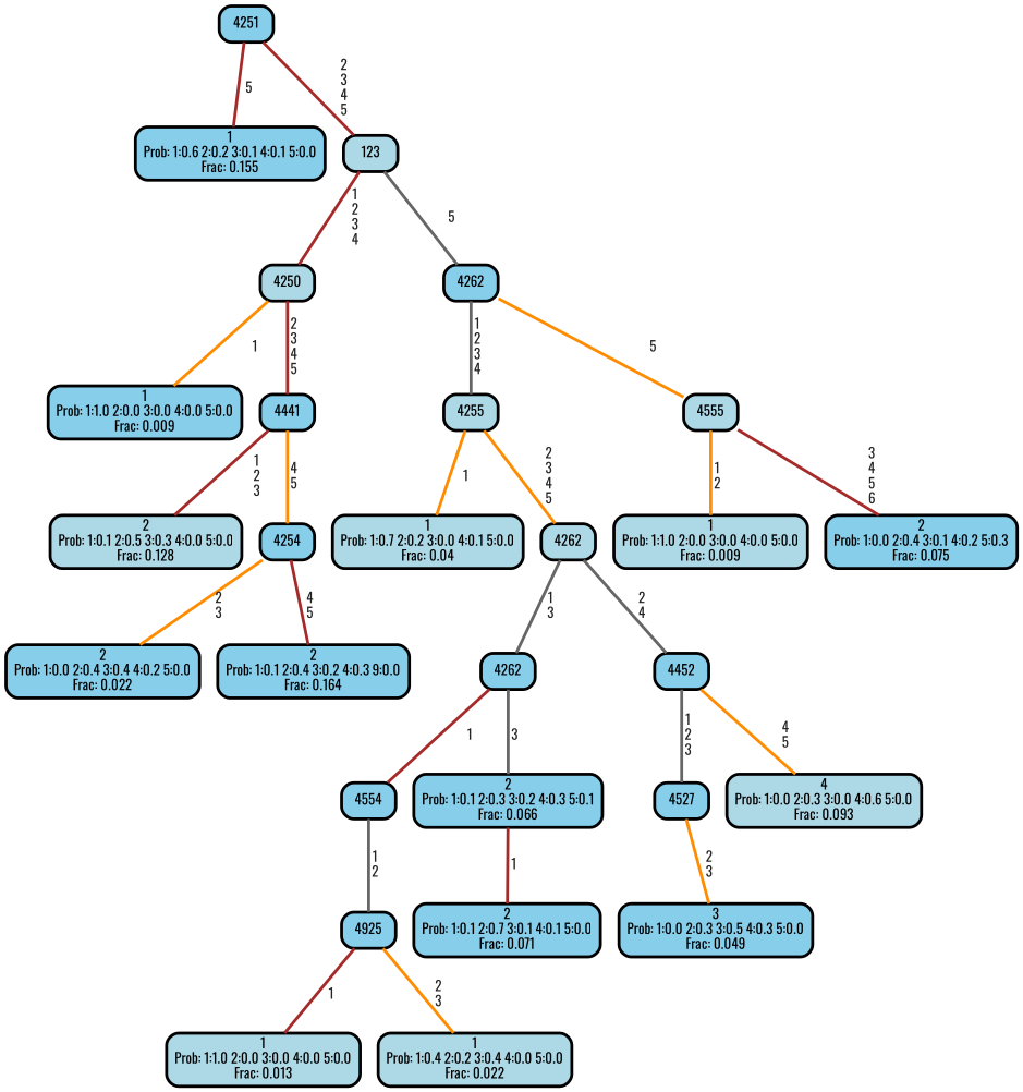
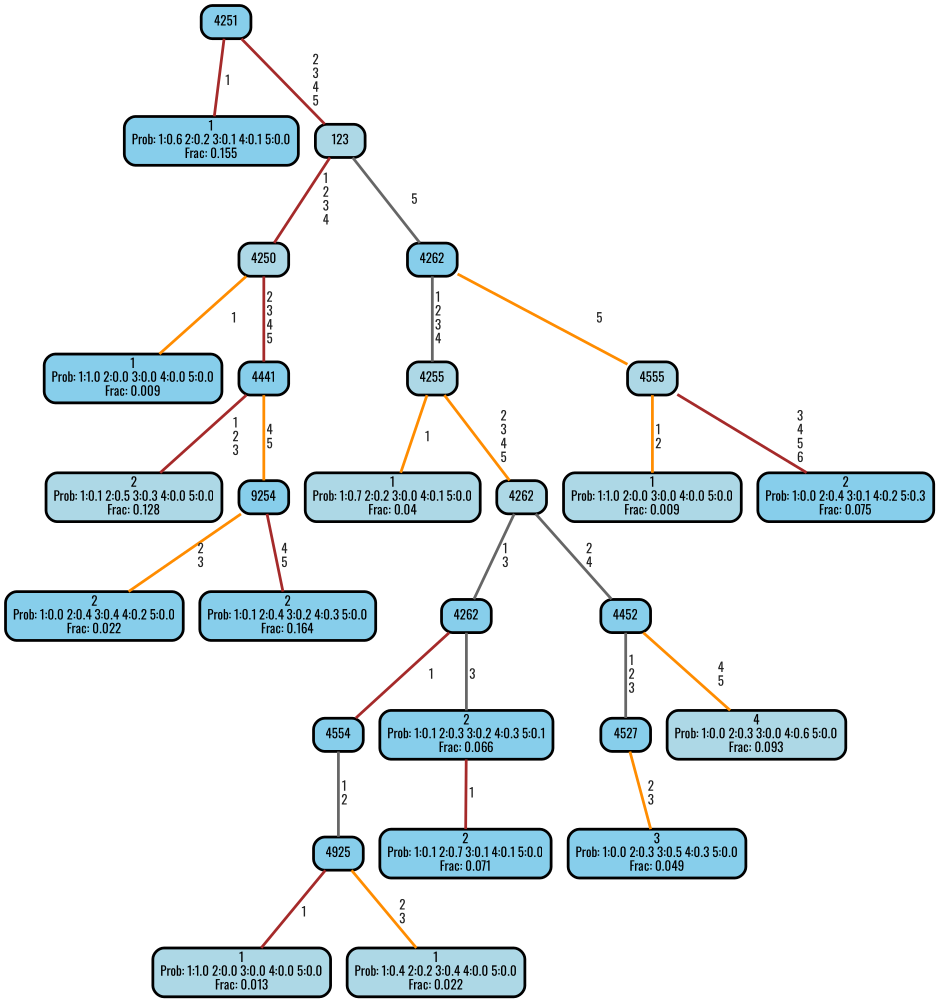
  graph {
    fontname=Oswald
    ranksep="0 equally"
    splines=straight
    node [color=black fillcolor=skyblue fontcolor=black fontname=Oswald penwidth=3 shape=box style="filled, rounded"]
    edge [color=brown fontcolor=grey14 fontname=Oswald fontweight=bold penwidth=3]
    n1 [label="1\nProb: 1:0.6 2:0.2 3:0.1 4:0.1 5:0.0\nFrac: 0.155"]
    n2 [label=4251]
    n3 [fillcolor=lightblue label=123]
    n4 [fillcolor=lightblue label=4250]
    n5 [label=4262]
    n6 [label="1\nProb: 1:1.0 2:0.0 3:0.0 4:0.0 5:0.0\nFrac: 0.009"]
    n7 [label=4441]
    n8 [fillcolor=lightblue label="2\nProb: 1:0.1 2:0.5 3:0.3 4:0.0 5:0.0\nFrac: 0.128"]
-   n9 [label=4254]
+   n9 [label=9254]
    n10 [label="2\nProb: 1:0.0 2:0.4 3:0.4 4:0.2 5:0.0\nFrac: 0.022"]
-   n11 [label="2\nProb: 1:0.1 2:0.4 3:0.2 4:0.3 9:0.0\nFrac: 0.164"]
+   n11 [label="2\nProb: 1:0.1 2:0.4 3:0.2 4:0.3 5:0.0\nFrac: 0.164"]
    n12 [fillcolor=lightblue label=4255]
    n13 [fillcolor=lightblue label=4555]
    n14 [fillcolor=lightblue label="1\nProb: 1:0.7 2:0.2 3:0.0 4:0.1 5:0.0\nFrac: 0.04"]
    n15 [fillcolor=lightblue label=4262]
    n16 [label=4262]
    n17 [label=4452]
    n18 [fillcolor=lightblue label="1\nProb: 1:1.0 2:0.0 3:0.0 4:0.0 5:0.0\nFrac: 0.013"]
    n19 [label=4925]
    n20 [fillcolor=lightblue label="1\nProb: 1:0.4 2:0.2 3:0.4 4:0.0 5:0.0\nFrac: 0.022"]
    n21 [label=4554]
    n22 [label="2\nProb: 1:0.1 2:0.3 3:0.2 4:0.3 5:0.1\nFrac: 0.066"]
    n23 [label="2\nProb: 1:0.1 2:0.7 3:0.1 4:0.1 5:0.0\nFrac: 0.071"]
    n24 [label=4527]
    n25 [fillcolor=lightblue label="4\nProb: 1:0.0 2:0.3 3:0.0 4:0.6 5:0.0\nFrac: 0.093"]
    n26 [label="3\nProb: 1:0.0 2:0.3 3:0.5 4:0.3 5:0.0\nFrac: 0.049"]
    n27 [fillcolor=lightblue label="1\nProb: 1:1.0 2:0.0 3:0.0 4:0.0 5:0.0\nFrac: 0.009"]
    n28 [label="2\nProb: 1:0.0 2:0.4 3:0.1 4:0.2 5:0.3\nFrac: 0.075"]
    subgraph sub_1 {
      rank=same
    }
-   n2 -- n1 [label=" 5"]
+   n2 -- n1 [label=" 1"]
    n2 -- n3 [label=" 2\n 3\n 4\n 5"]
    n3 -- n4 [label=" 1\n 2\n 3\n 4"]
    n3 -- n5 [color=gray40 label=" 5"]
    n4 -- n6 [color=darkorange label=" 1"]
    n4 -- n7 [label=" 2\n 3\n 4\n 5"]
    n5 -- n12 [color=gray40 label=" 1\n 2\n 3\n 4"]
    n5 -- n13 [color=darkorange label=" 5"]
    n7 -- n8 [label=" 1\n 2\n 3"]
    n7 -- n9 [color=darkorange label=" 4\n 5"]
    n9 -- n10 [color=darkorange label=" 2\n 3"]
    n9 -- n11 [label=" 4\n 5"]
    n12 -- n14 [color=darkorange label=" 1"]
    n12 -- n15 [color=darkorange label=" 2\n 3\n 4\n 5"]
    n13 -- n27 [color=darkorange label=" 1\n 2"]
    n13 -- n28 [label=" 3\n 4\n 5\n 6"]
    n15 -- n16 [color=gray40 label=" 1\n 3"]
    n15 -- n17 [color=gray40 label=" 2\n 4"]
    n16 -- n21 [label=" 1"]
    n16 -- n22 [color=gray40 label=" 3"]
    n17 -- n24 [color=gray40 label=" 1\n 2\n 3"]
    n17 -- n25 [color=darkorange label=" 4\n 5"]
    n19 -- n18 [label=" 1"]
    n19 -- n20 [color=darkorange label=" 2\n 3"]
    n21 -- n19 [color=gray40 label=" 1\n 2"]
    n22 -- n23 [label=" 1"]
    n24 -- n26 [color=darkorange label=" 2\n 3"]
  }
